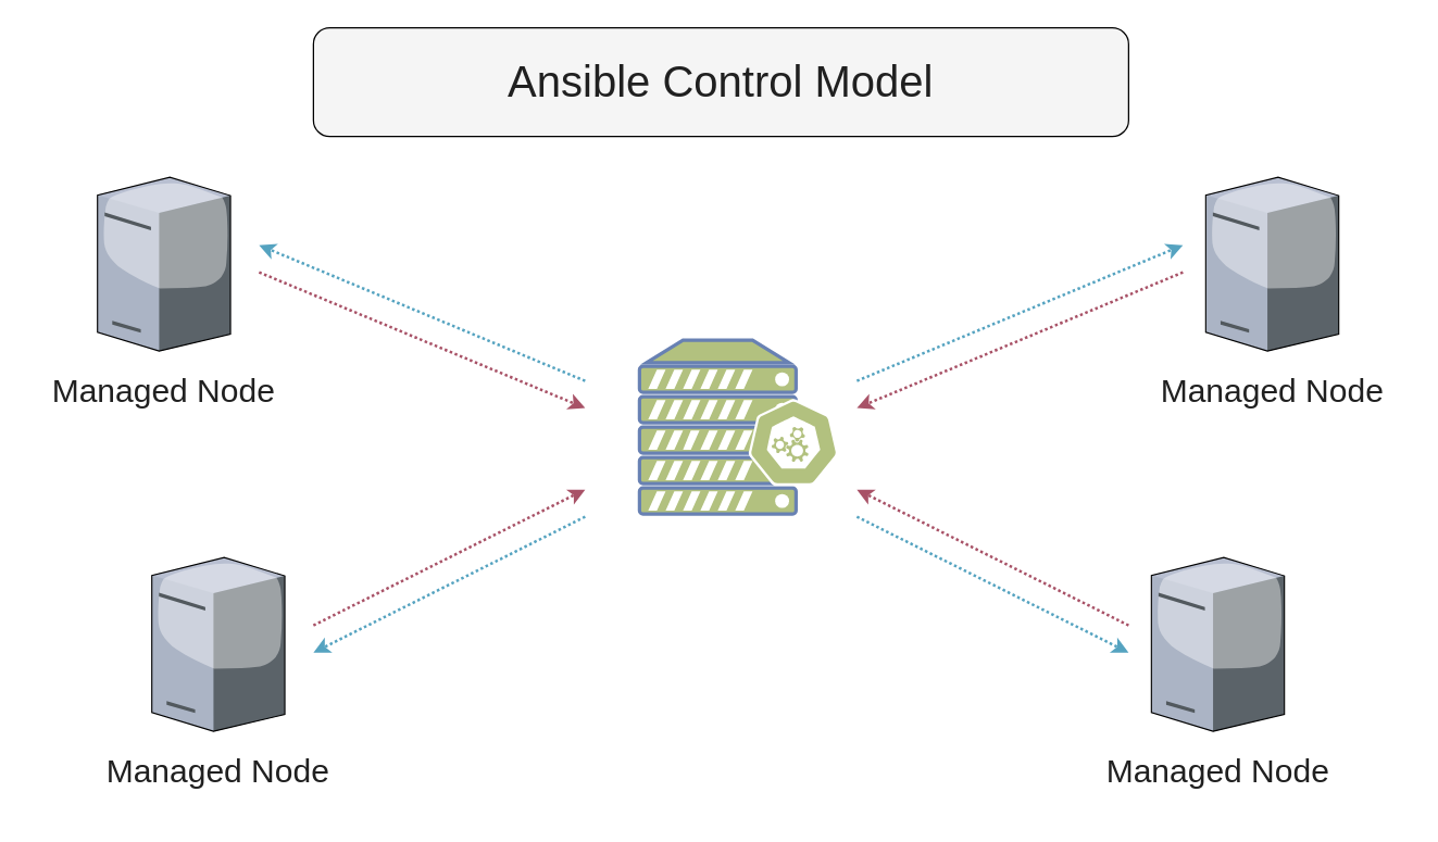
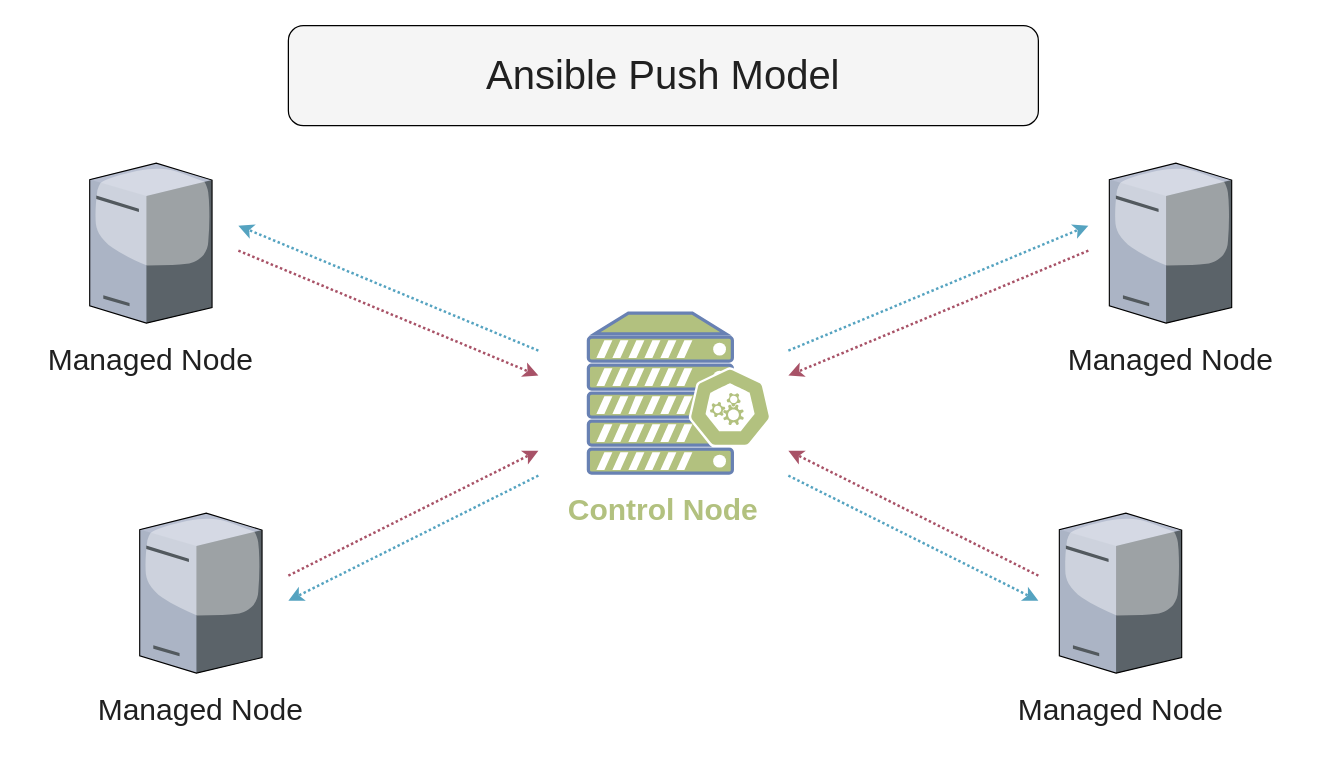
  <mxCell id="0" />
  <mxCell id="1" parent="0" />
  <mxCell id="2" value="" style="group" parent="1" vertex="1" connectable="0"><mxGeometry x="630" y="180" width="240" height="120" as="geometry" /></mxCell>
  <mxCell id="3" style="rounded=0;orthogonalLoop=1;jettySize=auto;html=1;fontSize=20;dashed=1;dashPattern=1 1;strokeWidth=2;strokeColor=#55A3C0;" parent="2" edge="1"><mxGeometry relative="1" as="geometry"><mxPoint y="100" as="sourcePoint" /><mxPoint x="240" as="targetPoint" /></mxGeometry></mxCell>
  <mxCell id="4" style="rounded=0;orthogonalLoop=1;jettySize=auto;html=1;fontSize=20;dashed=1;dashPattern=1 1;strokeWidth=2;strokeColor=#A85267;" parent="2" edge="1"><mxGeometry relative="1" as="geometry"><mxPoint x="240" y="20" as="sourcePoint" /><mxPoint y="120" as="targetPoint" /></mxGeometry></mxCell>
  <mxCell id="5" value="" style="group" parent="1" vertex="1" connectable="0"><mxGeometry x="190" y="180" width="240" height="120" as="geometry" /></mxCell>
  <mxCell id="6" style="rounded=0;orthogonalLoop=1;jettySize=auto;html=1;fontSize=20;dashed=1;dashPattern=1 1;strokeWidth=2;strokeColor=#55A3C0;" parent="5" edge="1"><mxGeometry relative="1" as="geometry"><mxPoint x="240" y="100" as="sourcePoint" /><mxPoint as="targetPoint" /></mxGeometry></mxCell>
  <mxCell id="7" style="rounded=0;orthogonalLoop=1;jettySize=auto;html=1;fontSize=20;dashed=1;dashPattern=1 1;strokeWidth=2;strokeColor=#A85267;" parent="5" edge="1"><mxGeometry relative="1" as="geometry"><mxPoint y="20" as="sourcePoint" /><mxPoint x="240" y="120" as="targetPoint" /></mxGeometry></mxCell>
- <mxCell id="8" value="&lt;div style=&quot;font-size: 32px&quot;&gt;Ansible Control Model&lt;br&gt;&lt;/div&gt;" style="text;html=1;strokeColor=#000000;fillColor=#f5f5f5;align=center;verticalAlign=middle;whiteSpace=wrap;rounded=1;fontSize=32;fontColor=#202020;" parent="1" vertex="1"><mxGeometry x="230" y="20" width="600" height="80" as="geometry" /></mxCell>
+ <mxCell id="8" value="&lt;div style=&quot;font-size: 32px&quot;&gt;Ansible Push Model&lt;br&gt;&lt;/div&gt;" style="text;html=1;strokeColor=#000000;fillColor=#f5f5f5;align=center;verticalAlign=middle;whiteSpace=wrap;rounded=1;fontSize=32;fontColor=#202020;" parent="1" vertex="1"><mxGeometry x="230" y="20" width="600" height="80" as="geometry" /></mxCell>
  <mxCell id="9" value="" style="group" parent="1" vertex="1" connectable="0"><mxGeometry x="470" y="250" width="146.67" height="128" as="geometry" /></mxCell>
  <mxCell id="10" value="" style="fontColor=#0066CC;verticalAlign=top;verticalLabelPosition=bottom;labelPosition=center;align=center;html=1;outlineConnect=0;fillColor=#B2C17F;strokeColor=#6881B3;gradientColor=none;gradientDirection=north;strokeWidth=2;shape=mxgraph.networks.server;aspect=fixed;" parent="9" vertex="1"><mxGeometry width="115.2" height="128" as="geometry" /></mxCell>
  <mxCell id="11" value="" style="html=1;dashed=0;whitespace=wrap;fillColor=#B2C17F;strokeColor=#ffffff;points=[[0.005,0.63,0],[0.1,0.2,0],[0.9,0.2,0],[0.5,0,0],[0.995,0.63,0],[0.72,0.99,0],[0.5,1,0],[0.28,0.99,0]];shape=mxgraph.kubernetes.icon;prIcon=master;aspect=fixed;" parent="9" vertex="1"><mxGeometry x="80" y="43.26" width="66.67" height="64" as="geometry" /></mxCell>
+ <mxCell id="12" value="&lt;b style=&quot;font-size: 24px;&quot;&gt;&lt;font style=&quot;font-size: 24px;&quot;&gt;Control Node&lt;/font&gt;&lt;/b&gt;" style="text;html=1;strokeColor=none;fillColor=none;align=center;verticalAlign=middle;whiteSpace=wrap;rounded=0;fontSize=24;fontColor=#B2C17F;" parent="1" vertex="1"><mxGeometry x="430" y="378" width="200" height="60" as="geometry" /></mxCell>
  <mxCell id="13" value="" style="group" vertex="1" connectable="0" parent="1"><mxGeometry x="60" y="410" width="200" height="188" as="geometry" /></mxCell>
  <mxCell id="14" value="" style="group" parent="13" vertex="1" connectable="0"><mxGeometry width="200" height="188" as="geometry" /></mxCell>
  <mxCell id="15" value="&lt;span style=&quot;font-size: 24px;&quot;&gt;&lt;font color=&quot;#202020&quot; style=&quot;font-size: 24px;&quot;&gt;Managed Node&lt;/font&gt;&lt;/span&gt;" style="text;html=1;strokeColor=none;fillColor=none;align=center;verticalAlign=middle;whiteSpace=wrap;rounded=0;fontSize=24;fontStyle=0" parent="14" vertex="1"><mxGeometry y="128" width="200" height="60" as="geometry" /></mxCell>
  <mxCell id="16" value="" style="verticalLabelPosition=bottom;aspect=fixed;html=1;verticalAlign=top;strokeColor=none;shape=mxgraph.citrix.tower_server;rounded=0;shadow=0;comic=0;fontFamily=Verdana;" parent="14" vertex="1"><mxGeometry x="51.06" width="97.88" height="128" as="geometry" /></mxCell>
  <mxCell id="17" value="" style="group" vertex="1" connectable="0" parent="1"><mxGeometry x="835.71" y="130" width="200" height="188" as="geometry" /></mxCell>
  <mxCell id="18" value="" style="group" parent="17" vertex="1" connectable="0"><mxGeometry width="200" height="188" as="geometry" /></mxCell>
  <mxCell id="19" value="&lt;span style=&quot;font-size: 24px&quot;&gt;&lt;font color=&quot;#202020&quot; style=&quot;font-size: 24px&quot;&gt;Managed Node&lt;/font&gt;&lt;/span&gt;" style="text;html=1;strokeColor=none;fillColor=none;align=center;verticalAlign=middle;whiteSpace=wrap;rounded=0;fontSize=24;" parent="18" vertex="1"><mxGeometry y="128" width="200" height="60" as="geometry" /></mxCell>
  <mxCell id="20" value="" style="verticalLabelPosition=bottom;aspect=fixed;html=1;verticalAlign=top;strokeColor=none;shape=mxgraph.citrix.tower_server;rounded=0;shadow=0;comic=0;fontFamily=Verdana;" parent="18" vertex="1"><mxGeometry x="51.06" width="97.88" height="128" as="geometry" /></mxCell>
  <mxCell id="21" value="" style="group" vertex="1" connectable="0" parent="1"><mxGeometry x="795.71" y="410" width="200" height="188" as="geometry" /></mxCell>
  <mxCell id="22" value="" style="group" parent="21" vertex="1" connectable="0"><mxGeometry width="200" height="188" as="geometry" /></mxCell>
  <mxCell id="23" value="&lt;span style=&quot;font-size: 24px;&quot;&gt;&lt;font color=&quot;#202020&quot; style=&quot;font-size: 24px;&quot;&gt;Managed Node&lt;/font&gt;&lt;/span&gt;" style="text;html=1;strokeColor=none;fillColor=none;align=center;verticalAlign=middle;whiteSpace=wrap;rounded=0;fontSize=24;fontStyle=0" parent="22" vertex="1"><mxGeometry y="128" width="200" height="60" as="geometry" /></mxCell>
  <mxCell id="24" value="" style="verticalLabelPosition=bottom;aspect=fixed;html=1;verticalAlign=top;strokeColor=none;shape=mxgraph.citrix.tower_server;rounded=0;shadow=0;comic=0;fontFamily=Verdana;" parent="22" vertex="1"><mxGeometry x="51.06" width="97.88" height="128" as="geometry" /></mxCell>
  <mxCell id="25" value="" style="group" vertex="1" connectable="0" parent="1"><mxGeometry x="230" y="360" width="200" height="120" as="geometry" /></mxCell>
  <mxCell id="26" style="rounded=0;orthogonalLoop=1;jettySize=auto;html=1;fontSize=20;dashed=1;dashPattern=1 1;strokeWidth=2;strokeColor=#A85267;" parent="25" edge="1"><mxGeometry relative="1" as="geometry"><mxPoint y="100" as="sourcePoint" /><mxPoint x="200" as="targetPoint" /></mxGeometry></mxCell>
  <mxCell id="27" style="rounded=0;orthogonalLoop=1;jettySize=auto;html=1;fontSize=20;dashed=1;dashPattern=1 1;strokeWidth=2;strokeColor=#55A3C0;" parent="25" edge="1"><mxGeometry relative="1" as="geometry"><mxPoint x="200" y="20" as="sourcePoint" /><mxPoint y="120" as="targetPoint" /></mxGeometry></mxCell>
  <mxCell id="28" value="" style="group" vertex="1" connectable="0" parent="1"><mxGeometry x="630" y="360" width="200" height="120" as="geometry" /></mxCell>
  <mxCell id="29" style="rounded=0;orthogonalLoop=1;jettySize=auto;html=1;fontSize=20;dashed=1;dashPattern=1 1;strokeWidth=2;strokeColor=#A85267;" parent="28" edge="1"><mxGeometry relative="1" as="geometry"><mxPoint x="200" y="100" as="sourcePoint" /><mxPoint as="targetPoint" /></mxGeometry></mxCell>
  <mxCell id="30" style="rounded=0;orthogonalLoop=1;jettySize=auto;html=1;fontSize=20;dashed=1;dashPattern=1 1;strokeWidth=2;strokeColor=#55A3C0;" parent="28" edge="1"><mxGeometry relative="1" as="geometry"><mxPoint y="20" as="sourcePoint" /><mxPoint x="200" y="120" as="targetPoint" /></mxGeometry></mxCell>
  <mxCell id="31" value="&lt;span style=&quot;font-size: 24px;&quot;&gt;&lt;font color=&quot;#202020&quot; style=&quot;font-size: 24px;&quot;&gt;Managed Node&lt;/font&gt;&lt;/span&gt;" style="text;html=1;strokeColor=none;fillColor=none;align=center;verticalAlign=middle;whiteSpace=wrap;rounded=0;fontSize=24;fontStyle=0" parent="1" vertex="1"><mxGeometry x="20" y="258" width="200" height="60" as="geometry" /></mxCell>
  <mxCell id="32" value="" style="verticalLabelPosition=bottom;aspect=fixed;html=1;verticalAlign=top;strokeColor=none;shape=mxgraph.citrix.tower_server;rounded=0;shadow=0;comic=0;fontFamily=Verdana;" parent="1" vertex="1"><mxGeometry x="71.06" y="130" width="97.88" height="128" as="geometry" /></mxCell>
